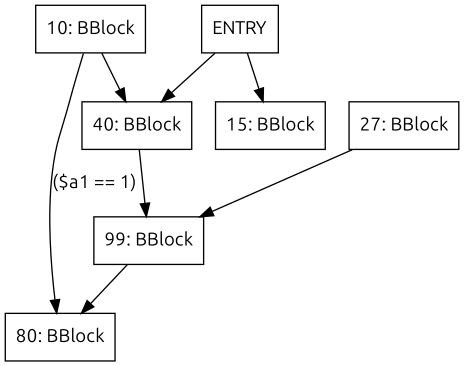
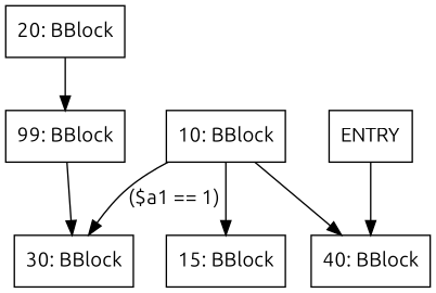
  digraph {
    fontname=Ubuntu
    node [fontname=Ubuntu shape=box]
    edge [fontname=Ubuntu]
    n1 [label="10: BBlock"]
-   n2 [label="80: BBlock"]
+   n2 [label="30: BBlock"]
    n3 [label="40: BBlock"]
    n4 [label="15: BBlock"]
    ENTRY
-   n6 [label="27: BBlock"]
+   n6 [label="20: BBlock"]
    n7 [label="99: BBlock"]
    n1 -> n2 [label="($a1 == 1)"]
    n1 -> n3
-   n3 -> n7
    ENTRY -> n3
-   ENTRY -> n4
+   n1 -> n4
    n6 -> n7
    n7 -> n2
  }
